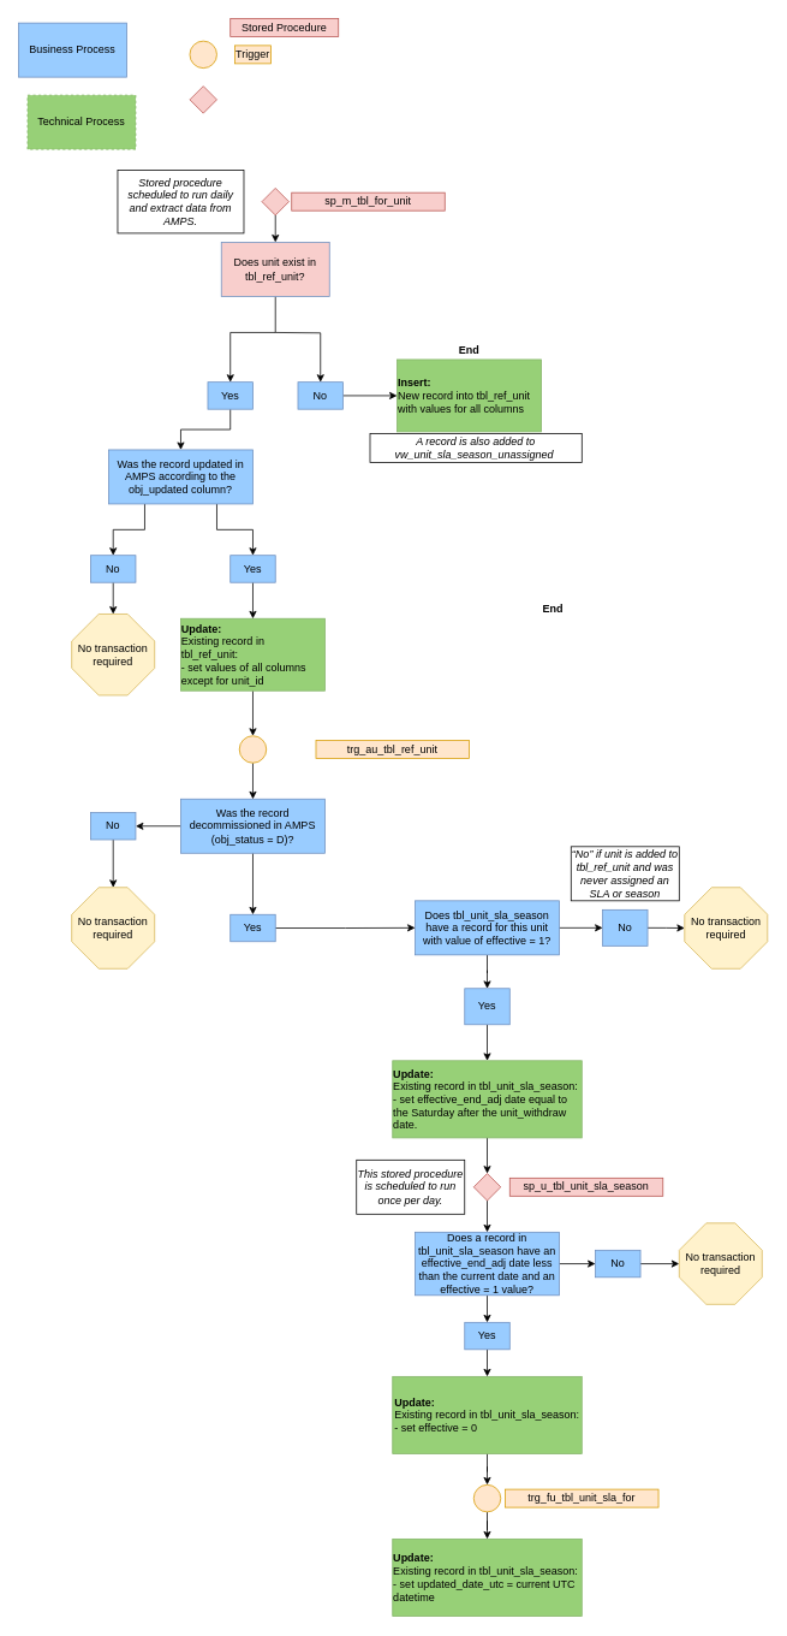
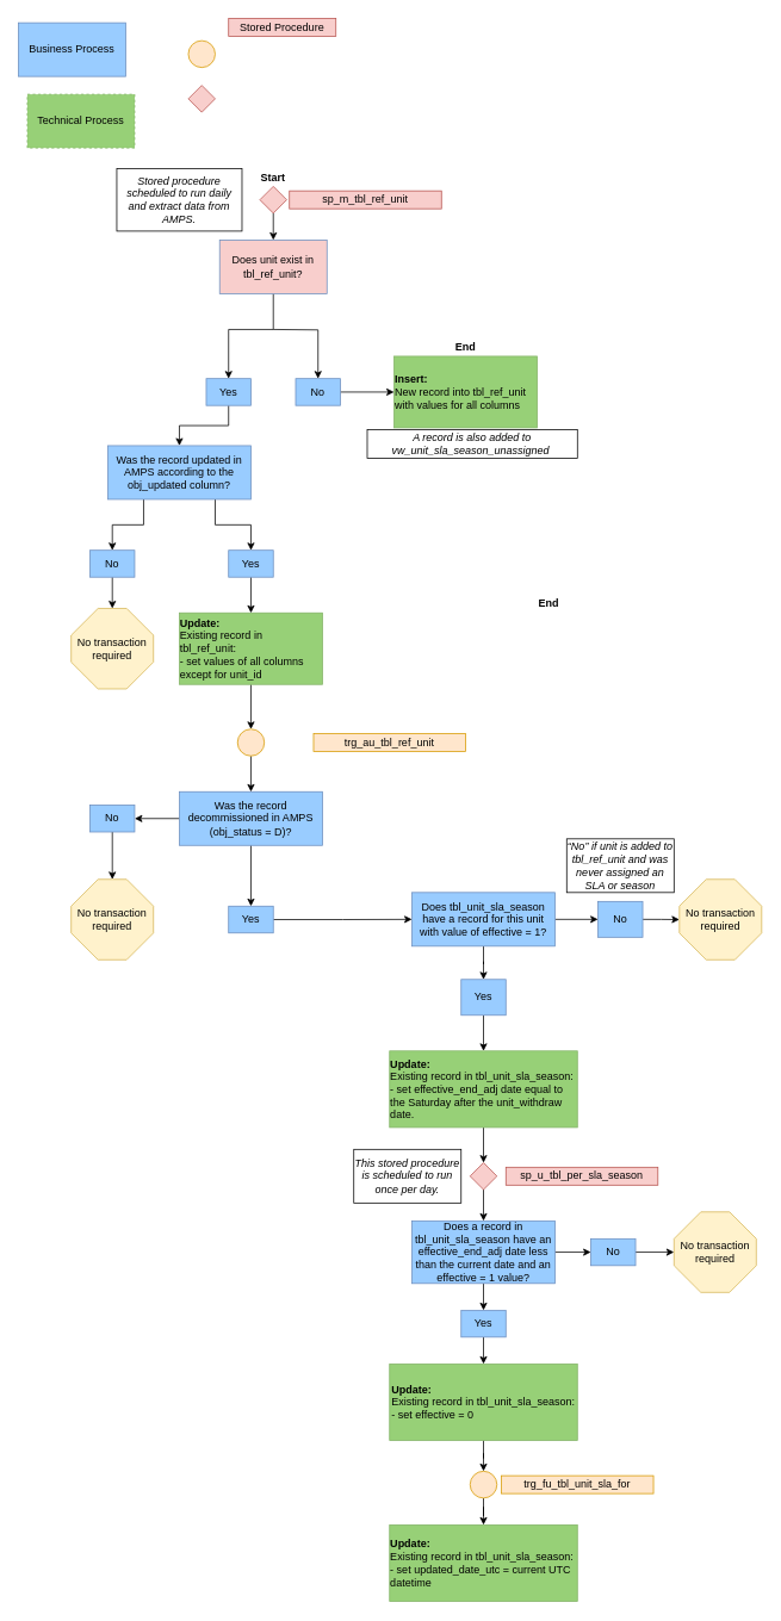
  <mxCell id="0" />
  <mxCell id="1" parent="0" />
  <mxCell id="2" style="edgeStyle=orthogonalEdgeStyle;rounded=0;orthogonalLoop=1;jettySize=auto;html=1;exitX=0.5;exitY=1;exitDx=0;exitDy=0;entryX=0.5;entryY=0;entryDx=0;entryDy=0;" parent="1" source="4" target="51" edge="1"><mxGeometry relative="1" as="geometry" /></mxCell>
  <mxCell id="3" style="edgeStyle=orthogonalEdgeStyle;rounded=0;orthogonalLoop=1;jettySize=auto;html=1;exitX=0;exitY=0.5;exitDx=0;exitDy=0;entryX=1;entryY=0.5;entryDx=0;entryDy=0;" parent="1" source="4" target="49" edge="1"><mxGeometry relative="1" as="geometry" /></mxCell>
  <mxCell id="4" value="Was the record decommissioned in AMPS (obj_status = D)?" style="rounded=0;whiteSpace=wrap;html=1;fontSize=12;glass=0;strokeWidth=1;shadow=0;fillColor=#99CCFF;strokeColor=#6c8ebf;" parent="1" vertex="1"><mxGeometry x="200" y="885" width="160" height="60" as="geometry" /></mxCell>
  <mxCell id="5" value="Business Process" style="rounded=0;whiteSpace=wrap;html=1;fillColor=#99CCFF;strokeColor=#6c8ebf;" parent="1" vertex="1"><mxGeometry x="20" y="25" width="120" height="60" as="geometry" /></mxCell>
  <mxCell id="6" value="Technical Process" style="rounded=0;whiteSpace=wrap;html=1;fillColor=#97D077;strokeColor=#82b366;dashed=1;" parent="1" vertex="1"><mxGeometry x="30" y="105" width="120" height="60" as="geometry" /></mxCell>
  <mxCell id="7" value="" style="ellipse;whiteSpace=wrap;html=1;aspect=fixed;fillColor=#ffe6cc;strokeColor=#d79b00;" parent="1" vertex="1"><mxGeometry x="210" y="45" width="30" height="30" as="geometry" /></mxCell>
- <mxCell id="8" value="Trigger" style="text;html=1;strokeColor=#d79b00;fillColor=#ffe6cc;align=center;verticalAlign=middle;whiteSpace=wrap;rounded=0;" parent="1" vertex="1"><mxGeometry x="260" y="50" width="40" height="20" as="geometry" /></mxCell>
  <mxCell id="9" value="" style="rhombus;whiteSpace=wrap;html=1;align=left;fillColor=#f8cecc;strokeColor=#b85450;" parent="1" vertex="1"><mxGeometry x="210" y="95" width="30" height="30" as="geometry" /></mxCell>
  <mxCell id="10" value="Stored Procedure" style="text;html=1;strokeColor=#b85450;fillColor=#f8cecc;align=center;verticalAlign=middle;whiteSpace=wrap;rounded=0;" parent="1" vertex="1"><mxGeometry x="255" y="20" width="120" height="20" as="geometry" /></mxCell>
  <mxCell id="11" value="" style="edgeStyle=orthogonalEdgeStyle;rounded=0;orthogonalLoop=1;jettySize=auto;html=1;entryX=0.5;entryY=0;entryDx=0;entryDy=0;" parent="1" target="15" edge="1"><mxGeometry relative="1" as="geometry"><mxPoint x="305" y="368" as="sourcePoint" /></mxGeometry></mxCell>
  <mxCell id="12" style="edgeStyle=orthogonalEdgeStyle;rounded=0;orthogonalLoop=1;jettySize=auto;html=1;exitX=0.5;exitY=1;exitDx=0;exitDy=0;entryX=0.5;entryY=0;entryDx=0;entryDy=0;" parent="1" source="13" target="42" edge="1"><mxGeometry relative="1" as="geometry" /></mxCell>
  <mxCell id="13" value="Yes" style="rounded=0;whiteSpace=wrap;html=1;fillColor=#99CCFF;strokeColor=#6c8ebf;" parent="1" vertex="1"><mxGeometry x="230" y="423" width="50" height="30" as="geometry" /></mxCell>
  <mxCell id="14" style="edgeStyle=orthogonalEdgeStyle;rounded=0;orthogonalLoop=1;jettySize=auto;html=1;exitX=1;exitY=0.5;exitDx=0;exitDy=0;entryX=0;entryY=0.5;entryDx=0;entryDy=0;" parent="1" source="15" target="37" edge="1"><mxGeometry relative="1" as="geometry" /></mxCell>
  <mxCell id="15" value="No" style="rounded=0;whiteSpace=wrap;html=1;fillColor=#99CCFF;strokeColor=#6c8ebf;" parent="1" vertex="1"><mxGeometry x="330" y="423" width="50" height="30" as="geometry" /></mxCell>
  <mxCell id="16" value="" style="edgeStyle=orthogonalEdgeStyle;rounded=0;orthogonalLoop=1;jettySize=auto;html=1;entryX=0.5;entryY=0;entryDx=0;entryDy=0;exitX=0.5;exitY=1;exitDx=0;exitDy=0;" parent="1" source="18" target="13" edge="1"><mxGeometry relative="1" as="geometry"><mxPoint x="305" y="368" as="sourcePoint" /><mxPoint x="365" y="433" as="targetPoint" /><Array as="points"><mxPoint x="305" y="368" /><mxPoint x="255" y="368" /></Array></mxGeometry></mxCell>
  <mxCell id="17" value="trg_au_tbl_ref_unit" style="text;html=1;strokeColor=#d79b00;fillColor=#ffe6cc;align=center;verticalAlign=middle;whiteSpace=wrap;rounded=0;" parent="1" vertex="1"><mxGeometry x="350" y="820" width="170" height="20" as="geometry" /></mxCell>
  <mxCell id="18" value="Does unit exist in tbl_ref_unit?" style="rounded=0;whiteSpace=wrap;html=1;fillColor=#f8cecc;strokeColor=#6c8ebf;" parent="1" vertex="1"><mxGeometry x="245" y="268" width="120" height="60" as="geometry" /></mxCell>
  <mxCell id="19" value="" style="edgeStyle=orthogonalEdgeStyle;rounded=0;orthogonalLoop=1;jettySize=auto;html=1;" parent="1" source="21" target="23" edge="1"><mxGeometry relative="1" as="geometry" /></mxCell>
  <mxCell id="20" style="edgeStyle=orthogonalEdgeStyle;rounded=0;orthogonalLoop=1;jettySize=auto;html=1;exitX=1;exitY=0.5;exitDx=0;exitDy=0;entryX=0;entryY=0.5;entryDx=0;entryDy=0;" parent="1" source="21" target="25" edge="1"><mxGeometry relative="1" as="geometry" /></mxCell>
  <mxCell id="21" value="Does tbl_unit_sla_season have a record for this unit with value of effective = 1?" style="rounded=0;whiteSpace=wrap;html=1;fillColor=#99CCFF;strokeColor=#6c8ebf;" parent="1" vertex="1"><mxGeometry x="460" y="997.75" width="160" height="60" as="geometry" /></mxCell>
  <mxCell id="22" style="edgeStyle=orthogonalEdgeStyle;rounded=0;orthogonalLoop=1;jettySize=auto;html=1;exitX=0.5;exitY=1;exitDx=0;exitDy=0;entryX=0.5;entryY=0;entryDx=0;entryDy=0;" parent="1" source="23" target="28" edge="1"><mxGeometry relative="1" as="geometry" /></mxCell>
  <mxCell id="23" value="Yes" style="rounded=0;whiteSpace=wrap;html=1;fillColor=#99CCFF;strokeColor=#6c8ebf;" parent="1" vertex="1"><mxGeometry x="515" y="1095" width="50" height="40" as="geometry" /></mxCell>
  <mxCell id="24" style="edgeStyle=orthogonalEdgeStyle;rounded=0;orthogonalLoop=1;jettySize=auto;html=1;exitX=1;exitY=0.5;exitDx=0;exitDy=0;entryX=0;entryY=0.5;entryDx=0;entryDy=0;entryPerimeter=0;" parent="1" source="25" target="26" edge="1"><mxGeometry relative="1" as="geometry" /></mxCell>
  <mxCell id="25" value="No" style="rounded=0;whiteSpace=wrap;html=1;fillColor=#99CCFF;strokeColor=#6c8ebf;" parent="1" vertex="1"><mxGeometry x="668" y="1007.75" width="50" height="40" as="geometry" /></mxCell>
  <mxCell id="26" value="No transaction required" style="whiteSpace=wrap;html=1;shape=mxgraph.basic.octagon2;align=center;verticalAlign=middle;dx=15;fillColor=#fff2cc;strokeColor=#d6b656;" parent="1" vertex="1"><mxGeometry x="759" y="983" width="92" height="90" as="geometry" /></mxCell>
  <mxCell id="27" style="edgeStyle=orthogonalEdgeStyle;rounded=0;orthogonalLoop=1;jettySize=auto;html=1;exitX=0.5;exitY=1;exitDx=0;exitDy=0;entryX=0.5;entryY=0;entryDx=0;entryDy=0;" parent="1" source="28" target="58" edge="1"><mxGeometry relative="1" as="geometry" /></mxCell>
  <mxCell id="28" value="&lt;div style=&quot;text-align: left&quot;&gt;&lt;b&gt;Update:&lt;/b&gt;&lt;/div&gt;&lt;div style=&quot;text-align: left&quot;&gt;Existing record in tbl_unit_sla_season:&lt;/div&gt;&lt;div style=&quot;text-align: left&quot;&gt;&lt;span&gt;- set effective_end_adj date equal to the Saturday after the unit_withdraw date.&lt;/span&gt;&lt;br&gt;&lt;/div&gt;" style="rounded=0;whiteSpace=wrap;html=1;fillColor=#97D077;strokeColor=#82b366;" parent="1" vertex="1"><mxGeometry x="435" y="1175" width="210" height="85.5" as="geometry" /></mxCell>
  <mxCell id="29" value="&lt;span id=&quot;docs-internal-guid-cab402d8-7fff-18fc-b851-d093ed2a1515&quot;&gt;&lt;span style=&quot;font-family: &amp;#34;arial&amp;#34; ; background-color: transparent ; vertical-align: baseline&quot;&gt;&lt;font style=&quot;font-size: 12px&quot;&gt;&lt;i&gt;A record is also added to vw_unit_sla_season_unassigned&amp;nbsp;&lt;/i&gt;&lt;/font&gt;&lt;/span&gt;&lt;/span&gt;" style="rounded=0;whiteSpace=wrap;html=1;fillColor=none;" parent="1" vertex="1"><mxGeometry x="410" y="480" width="235" height="32" as="geometry" /></mxCell>
  <mxCell id="30" value="&lt;span id=&quot;docs-internal-guid-5fe48b0e-7fff-a765-be8b-5b3e4f1d802c&quot;&gt;&lt;span style=&quot;font-family: &amp;#34;arial&amp;#34; ; background-color: transparent ; vertical-align: baseline&quot;&gt;&lt;font style=&quot;font-size: 12px&quot;&gt;“No” if unit is added to tbl_ref_unit and was never assigned an SLA or season&lt;/font&gt;&lt;/span&gt;&lt;/span&gt;" style="rounded=0;whiteSpace=wrap;html=1;fillColor=none;fontStyle=2" parent="1" vertex="1"><mxGeometry x="633" y="937.75" width="120" height="60" as="geometry" /></mxCell>
  <mxCell id="31" style="edgeStyle=orthogonalEdgeStyle;rounded=0;orthogonalLoop=1;jettySize=auto;html=1;exitX=0.5;exitY=1;exitDx=0;exitDy=0;entryX=0.5;entryY=0;entryDx=0;entryDy=0;" parent="1" source="32" target="18" edge="1"><mxGeometry relative="1" as="geometry" /></mxCell>
  <mxCell id="32" value="" style="rhombus;whiteSpace=wrap;html=1;align=left;fillColor=#f8cecc;strokeColor=#b85450;" parent="1" vertex="1"><mxGeometry x="290" y="208" width="30" height="30" as="geometry" /></mxCell>
- <mxCell id="33" value="sp_m_tbl_for_unit" style="text;html=1;strokeColor=#b85450;fillColor=#f8cecc;align=center;verticalAlign=middle;whiteSpace=wrap;rounded=0;" parent="1" vertex="1"><mxGeometry x="323" y="213" width="170" height="20" as="geometry" /></mxCell>
+ <mxCell id="33" value="sp_m_tbl_ref_unit" style="text;html=1;strokeColor=#b85450;fillColor=#f8cecc;align=center;verticalAlign=middle;whiteSpace=wrap;rounded=0;" parent="1" vertex="1"><mxGeometry x="323" y="213" width="170" height="20" as="geometry" /></mxCell>
  <mxCell id="34" value="&lt;font face=&quot;arial&quot;&gt;&lt;i&gt;Stored procedure scheduled to run daily and extract data from AMPS.&lt;/i&gt;&lt;/font&gt;" style="rounded=0;whiteSpace=wrap;html=1;fillColor=none;" parent="1" vertex="1"><mxGeometry x="130" y="188" width="140" height="70" as="geometry" /></mxCell>
  <mxCell id="35" style="edgeStyle=orthogonalEdgeStyle;rounded=0;orthogonalLoop=1;jettySize=auto;html=1;exitX=0.5;exitY=1;exitDx=0;exitDy=0;entryX=0.5;entryY=0;entryDx=0;entryDy=0;" parent="1" source="36" target="39" edge="1"><mxGeometry relative="1" as="geometry" /></mxCell>
  <mxCell id="36" value="&lt;div style=&quot;text-align: left&quot;&gt;&lt;b&gt;Update:&lt;/b&gt;&lt;/div&gt;&lt;div style=&quot;text-align: left&quot;&gt;Existing record in tbl_ref_unit:&lt;/div&gt;&lt;div style=&quot;text-align: left&quot;&gt;- set values of all columns except for unit_id&lt;/div&gt;" style="rounded=0;whiteSpace=wrap;html=1;fillColor=#97D077;strokeColor=#82b366;" parent="1" vertex="1"><mxGeometry x="200" y="685" width="160" height="80" as="geometry" /></mxCell>
  <mxCell id="37" value="&lt;div style=&quot;text-align: left&quot;&gt;&lt;b&gt;Insert:&lt;/b&gt;&lt;/div&gt;&lt;div style=&quot;text-align: left&quot;&gt;New record into tbl_ref_unit with values for all columns&lt;/div&gt;" style="rounded=0;whiteSpace=wrap;html=1;fillColor=#97D077;strokeColor=#82b366;" parent="1" vertex="1"><mxGeometry x="440" y="398" width="160" height="80" as="geometry" /></mxCell>
  <mxCell id="38" style="edgeStyle=orthogonalEdgeStyle;rounded=0;orthogonalLoop=1;jettySize=auto;html=1;exitX=0.5;exitY=1;exitDx=0;exitDy=0;entryX=0.5;entryY=0;entryDx=0;entryDy=0;" parent="1" source="39" target="4" edge="1"><mxGeometry relative="1" as="geometry" /></mxCell>
  <mxCell id="39" value="" style="ellipse;whiteSpace=wrap;html=1;aspect=fixed;fillColor=#ffe6cc;strokeColor=#d79b00;" parent="1" vertex="1"><mxGeometry x="265" y="815" width="30" height="30" as="geometry" /></mxCell>
  <mxCell id="40" style="edgeStyle=orthogonalEdgeStyle;rounded=0;orthogonalLoop=1;jettySize=auto;html=1;exitX=0.75;exitY=1;exitDx=0;exitDy=0;entryX=0.5;entryY=0;entryDx=0;entryDy=0;" parent="1" source="42" target="44" edge="1"><mxGeometry relative="1" as="geometry" /></mxCell>
  <mxCell id="41" style="edgeStyle=orthogonalEdgeStyle;rounded=0;orthogonalLoop=1;jettySize=auto;html=1;exitX=0.25;exitY=1;exitDx=0;exitDy=0;entryX=0.5;entryY=0;entryDx=0;entryDy=0;" parent="1" source="42" target="46" edge="1"><mxGeometry relative="1" as="geometry" /></mxCell>
  <mxCell id="42" value="Was the record updated in AMPS according to the obj_updated column?" style="rounded=0;whiteSpace=wrap;html=1;fillColor=#99CCFF;strokeColor=#6c8ebf;" parent="1" vertex="1"><mxGeometry x="120" y="498" width="160" height="60" as="geometry" /></mxCell>
  <mxCell id="43" style="edgeStyle=orthogonalEdgeStyle;rounded=0;orthogonalLoop=1;jettySize=auto;html=1;exitX=0.5;exitY=1;exitDx=0;exitDy=0;" parent="1" source="44" target="36" edge="1"><mxGeometry relative="1" as="geometry" /></mxCell>
  <mxCell id="44" value="Yes" style="rounded=0;whiteSpace=wrap;html=1;fillColor=#99CCFF;strokeColor=#6c8ebf;" parent="1" vertex="1"><mxGeometry x="255" y="615" width="50" height="30" as="geometry" /></mxCell>
  <mxCell id="45" style="edgeStyle=orthogonalEdgeStyle;rounded=0;orthogonalLoop=1;jettySize=auto;html=1;exitX=0.5;exitY=1;exitDx=0;exitDy=0;entryX=0.5;entryY=0;entryDx=0;entryDy=0;entryPerimeter=0;" parent="1" source="46" target="47" edge="1"><mxGeometry relative="1" as="geometry" /></mxCell>
  <mxCell id="46" value="No" style="rounded=0;whiteSpace=wrap;html=1;fillColor=#99CCFF;strokeColor=#6c8ebf;" parent="1" vertex="1"><mxGeometry x="100" y="615" width="50" height="30" as="geometry" /></mxCell>
  <mxCell id="47" value="No transaction required" style="whiteSpace=wrap;html=1;shape=mxgraph.basic.octagon2;align=center;verticalAlign=middle;dx=15;fillColor=#fff2cc;strokeColor=#d6b656;" parent="1" vertex="1"><mxGeometry x="79" y="680" width="92" height="90" as="geometry" /></mxCell>
  <mxCell id="48" style="edgeStyle=orthogonalEdgeStyle;rounded=0;orthogonalLoop=1;jettySize=auto;html=1;exitX=0.5;exitY=1;exitDx=0;exitDy=0;entryX=0.5;entryY=0;entryDx=0;entryDy=0;entryPerimeter=0;" parent="1" source="49" target="52" edge="1"><mxGeometry relative="1" as="geometry" /></mxCell>
  <mxCell id="49" value="No" style="rounded=0;whiteSpace=wrap;html=1;fillColor=#99CCFF;strokeColor=#6c8ebf;" parent="1" vertex="1"><mxGeometry x="100" y="900" width="50" height="30" as="geometry" /></mxCell>
  <mxCell id="50" style="edgeStyle=orthogonalEdgeStyle;rounded=0;orthogonalLoop=1;jettySize=auto;html=1;exitX=1;exitY=0.5;exitDx=0;exitDy=0;entryX=0;entryY=0.5;entryDx=0;entryDy=0;" parent="1" source="51" target="21" edge="1"><mxGeometry relative="1" as="geometry" /></mxCell>
  <mxCell id="51" value="Yes" style="rounded=0;whiteSpace=wrap;html=1;fillColor=#99CCFF;strokeColor=#6c8ebf;" parent="1" vertex="1"><mxGeometry x="255" y="1013" width="50" height="30" as="geometry" /></mxCell>
  <mxCell id="52" value="No transaction required" style="whiteSpace=wrap;html=1;shape=mxgraph.basic.octagon2;align=center;verticalAlign=middle;dx=15;fillColor=#fff2cc;strokeColor=#d6b656;" parent="1" vertex="1"><mxGeometry x="79" y="983" width="92" height="90" as="geometry" /></mxCell>
  <mxCell id="53" value="End" style="text;html=1;strokeColor=none;fillColor=none;align=center;verticalAlign=middle;whiteSpace=wrap;rounded=0;fontStyle=1" parent="1" vertex="1"><mxGeometry x="593" y="665" width="40" height="20" as="geometry" /></mxCell>
  <mxCell id="54" value="End" style="text;html=1;strokeColor=none;fillColor=none;align=center;verticalAlign=middle;whiteSpace=wrap;rounded=0;fontStyle=1" parent="1" vertex="1"><mxGeometry x="500" y="378" width="40" height="20" as="geometry" /></mxCell>
- <mxCell id="56" value="sp_u_tbl_unit_sla_season" style="text;html=1;strokeColor=#b85450;fillColor=#f8cecc;align=center;verticalAlign=middle;whiteSpace=wrap;rounded=0;" parent="1" vertex="1"><mxGeometry x="565" y="1305" width="170" height="20" as="geometry" /></mxCell>
+ <mxCell id="55" value="Start" style="text;html=1;strokeColor=none;fillColor=none;align=center;verticalAlign=middle;whiteSpace=wrap;rounded=0;fontStyle=1" parent="1" vertex="1"><mxGeometry x="285" y="188" width="40" height="20" as="geometry" /></mxCell>
+ <mxCell id="56" value="sp_u_tbl_per_sla_season" style="text;html=1;strokeColor=#b85450;fillColor=#f8cecc;align=center;verticalAlign=middle;whiteSpace=wrap;rounded=0;" parent="1" vertex="1"><mxGeometry x="565" y="1305" width="170" height="20" as="geometry" /></mxCell>
  <mxCell id="57" style="edgeStyle=orthogonalEdgeStyle;rounded=0;orthogonalLoop=1;jettySize=auto;html=1;exitX=0.5;exitY=1;exitDx=0;exitDy=0;entryX=0.5;entryY=0;entryDx=0;entryDy=0;" parent="1" source="58" target="61" edge="1"><mxGeometry relative="1" as="geometry" /></mxCell>
  <mxCell id="58" value="" style="rhombus;whiteSpace=wrap;html=1;fillColor=#f8cecc;strokeColor=#b85450;" parent="1" vertex="1"><mxGeometry x="525" y="1300" width="30" height="30" as="geometry" /></mxCell>
  <mxCell id="59" style="edgeStyle=orthogonalEdgeStyle;rounded=0;orthogonalLoop=1;jettySize=auto;html=1;exitX=1;exitY=0.5;exitDx=0;exitDy=0;" parent="1" source="61" target="65" edge="1"><mxGeometry relative="1" as="geometry" /></mxCell>
  <mxCell id="60" style="edgeStyle=orthogonalEdgeStyle;rounded=0;orthogonalLoop=1;jettySize=auto;html=1;exitX=0.5;exitY=1;exitDx=0;exitDy=0;entryX=0.5;entryY=0;entryDx=0;entryDy=0;" parent="1" source="61" target="63" edge="1"><mxGeometry relative="1" as="geometry" /></mxCell>
  <mxCell id="61" value="Does a record in tbl_unit_sla_season have an effective_end_adj date less than the current date and an effective = 1 value?" style="rounded=0;whiteSpace=wrap;html=1;fillColor=#99CCFF;strokeColor=#6c8ebf;" parent="1" vertex="1"><mxGeometry x="460" y="1365" width="160" height="70" as="geometry" /></mxCell>
  <mxCell id="62" style="edgeStyle=orthogonalEdgeStyle;rounded=0;orthogonalLoop=1;jettySize=auto;html=1;exitX=0.5;exitY=1;exitDx=0;exitDy=0;entryX=0.5;entryY=0;entryDx=0;entryDy=0;" parent="1" source="63" target="68" edge="1"><mxGeometry relative="1" as="geometry" /></mxCell>
  <mxCell id="63" value="Yes" style="rounded=0;whiteSpace=wrap;html=1;fillColor=#99CCFF;strokeColor=#6c8ebf;" parent="1" vertex="1"><mxGeometry x="515" y="1465" width="50" height="30" as="geometry" /></mxCell>
  <mxCell id="64" style="edgeStyle=orthogonalEdgeStyle;rounded=0;orthogonalLoop=1;jettySize=auto;html=1;exitX=1;exitY=0.5;exitDx=0;exitDy=0;entryX=0;entryY=0.5;entryDx=0;entryDy=0;entryPerimeter=0;" parent="1" source="65" target="66" edge="1"><mxGeometry relative="1" as="geometry" /></mxCell>
  <mxCell id="65" value="No" style="rounded=0;whiteSpace=wrap;html=1;fillColor=#99CCFF;strokeColor=#6c8ebf;" parent="1" vertex="1"><mxGeometry x="660" y="1385" width="50" height="30" as="geometry" /></mxCell>
  <mxCell id="66" value="No transaction required" style="whiteSpace=wrap;html=1;shape=mxgraph.basic.octagon2;align=center;verticalAlign=middle;dx=15;fillColor=#fff2cc;strokeColor=#d6b656;" parent="1" vertex="1"><mxGeometry x="753" y="1355" width="92" height="90" as="geometry" /></mxCell>
  <mxCell id="67" style="edgeStyle=orthogonalEdgeStyle;rounded=0;orthogonalLoop=1;jettySize=auto;html=1;exitX=0.5;exitY=1;exitDx=0;exitDy=0;" parent="1" source="68" target="71" edge="1"><mxGeometry relative="1" as="geometry" /></mxCell>
  <mxCell id="68" value="&lt;div style=&quot;text-align: left&quot;&gt;&lt;b&gt;Update:&lt;/b&gt;&lt;/div&gt;&lt;div style=&quot;text-align: left&quot;&gt;Existing record in tbl_unit_sla_season:&lt;/div&gt;&lt;div style=&quot;text-align: left&quot;&gt;&lt;span&gt;- set effective = 0&lt;/span&gt;&lt;br&gt;&lt;/div&gt;" style="rounded=0;whiteSpace=wrap;html=1;fillColor=#97D077;strokeColor=#82b366;" parent="1" vertex="1"><mxGeometry x="435" y="1525" width="210" height="85.5" as="geometry" /></mxCell>
  <mxCell id="69" value="trg_fu_tbl_unit_sla_for" style="text;html=1;strokeColor=#d79b00;fillColor=#ffe6cc;align=center;verticalAlign=middle;whiteSpace=wrap;rounded=0;" parent="1" vertex="1"><mxGeometry x="560" y="1650" width="170" height="20" as="geometry" /></mxCell>
  <mxCell id="70" value="" style="edgeStyle=orthogonalEdgeStyle;rounded=0;orthogonalLoop=1;jettySize=auto;html=1;" parent="1" source="71" target="72" edge="1"><mxGeometry relative="1" as="geometry" /></mxCell>
  <mxCell id="71" value="" style="ellipse;whiteSpace=wrap;html=1;aspect=fixed;fillColor=#ffe6cc;strokeColor=#d79b00;" parent="1" vertex="1"><mxGeometry x="525" y="1645" width="30" height="30" as="geometry" /></mxCell>
  <mxCell id="72" value="&lt;div style=&quot;text-align: left&quot;&gt;&lt;b&gt;Update:&lt;/b&gt;&lt;/div&gt;&lt;div style=&quot;text-align: left&quot;&gt;Existing record in tbl_unit_sla_season:&lt;/div&gt;&lt;div style=&quot;text-align: left&quot;&gt;&lt;span&gt;- set updated_date_utc = current UTC datetime&lt;/span&gt;&lt;br&gt;&lt;/div&gt;" style="rounded=0;whiteSpace=wrap;html=1;fillColor=#97D077;strokeColor=#82b366;" parent="1" vertex="1"><mxGeometry x="435" y="1705" width="210" height="85.5" as="geometry" /></mxCell>
  <mxCell id="73" value="&lt;span id=&quot;docs-internal-guid-5fe48b0e-7fff-a765-be8b-5b3e4f1d802c&quot;&gt;&lt;span style=&quot;font-family: &amp;#34;arial&amp;#34; ; background-color: transparent ; vertical-align: baseline&quot;&gt;&lt;font style=&quot;font-size: 12px&quot;&gt;This stored procedure is scheduled to run once per day.&lt;/font&gt;&lt;/span&gt;&lt;/span&gt;" style="rounded=0;whiteSpace=wrap;html=1;fillColor=none;fontStyle=2" parent="1" vertex="1"><mxGeometry x="395" y="1285" width="120" height="60" as="geometry" /></mxCell>
